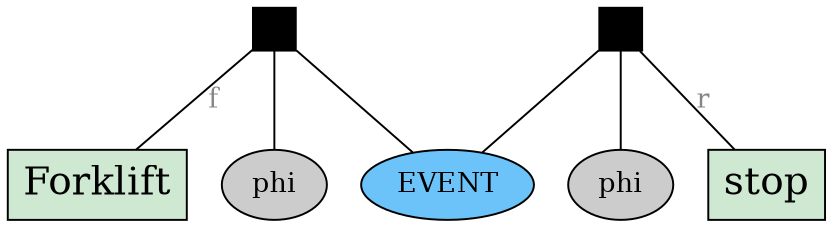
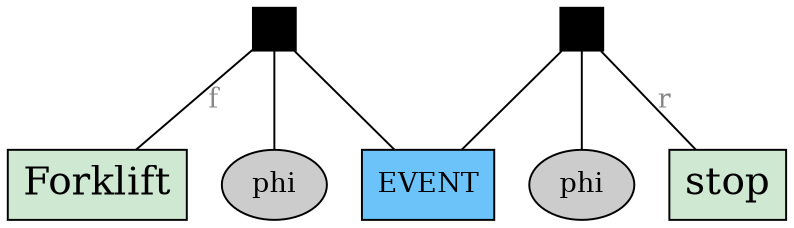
  graph {
    node [fillcolor="#CCCCCC" style=filled shape=box]
    edge [fontcolor="#858585"]
-   n1 [fillcolor="#6BC3FA" label=EVENT shape=""]
+   n1 [fillcolor="#6BC3FA" label=EVENT]
    n2 [label=phi shape=""]
    n3 [label=phi shape=""]
    n4 [fillcolor="#CFE8D2" fontsize=20 label=Forklift]
    n5 [fillcolor="#CFE8D2" fontsize=20 label=stop]
    2 [fillcolor="#000000" fixedsize=true height=0.3 width=0.3]
    5 [fillcolor="#000000" fixedsize=true height=0.3 width=0.3]
    2 -- n1 [label=" "]
    2 -- n2 [label=" "]
    2 -- n4 [label=f]
    5 -- n1 [label=" "]
    5 -- n3 [label=" "]
    5 -- n5 [label=r]
  }
